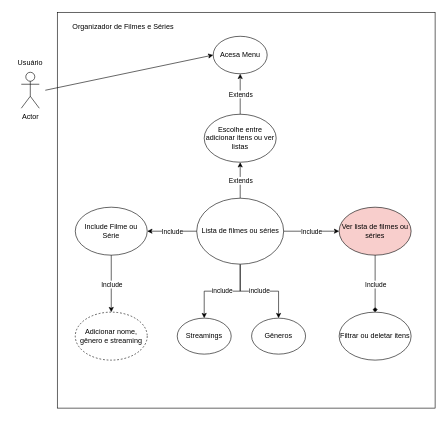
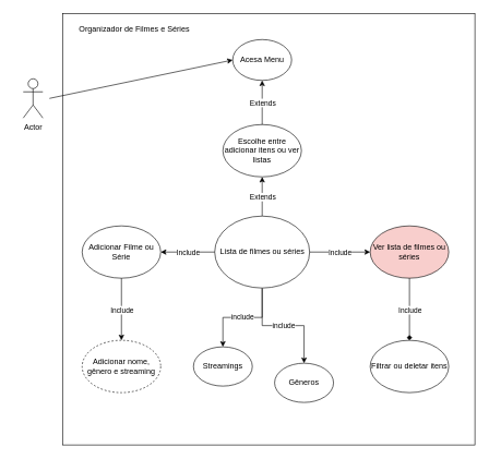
  <mxCell id="0" />
  <mxCell id="1" parent="0" />
  <mxCell id="2" value="" style="rounded=0;whiteSpace=wrap;html=1;movable=0;resizable=0;rotatable=0;deletable=0;editable=0;connectable=0;" vertex="1" parent="1"><mxGeometry x="95" y="20" width="630" height="660" as="geometry" /></mxCell>
  <mxCell id="3" value="Actor" style="shape=umlActor;verticalLabelPosition=bottom;verticalAlign=top;html=1;outlineConnect=0;movable=0;resizable=0;rotatable=0;deletable=0;editable=0;connectable=0;" vertex="1" parent="1"><mxGeometry x="35" y="120" width="30" height="60" as="geometry" /></mxCell>
- <mxCell id="4" value="&lt;div&gt;Usuário&lt;/div&gt;" style="text;html=1;strokeColor=none;fillColor=none;align=center;verticalAlign=middle;whiteSpace=wrap;rounded=0;movable=0;resizable=0;rotatable=0;deletable=0;editable=0;connectable=0;" vertex="1" parent="1"><mxGeometry x="20" y="90" width="60" height="30" as="geometry" /></mxCell>
  <mxCell id="5" value="Organizador de Filmes e Séries" style="text;html=1;strokeColor=none;fillColor=none;align=center;verticalAlign=middle;whiteSpace=wrap;rounded=0;movable=0;resizable=0;rotatable=0;deletable=0;editable=0;connectable=0;" vertex="1" parent="1"><mxGeometry x="95" y="30" width="220" height="30" as="geometry" /></mxCell>
  <mxCell id="6" value="&lt;div&gt;Acesa Menu&lt;/div&gt;" style="ellipse;whiteSpace=wrap;html=1;movable=1;resizable=1;rotatable=1;deletable=1;editable=1;connectable=1;" vertex="1" parent="1"><mxGeometry x="355" y="60" width="90" height="62.5" as="geometry" /></mxCell>
  <mxCell id="7" value="&lt;div&gt;Escolhe entre adicionar itens ou ver listas&lt;/div&gt;" style="ellipse;whiteSpace=wrap;html=1;" vertex="1" parent="1"><mxGeometry x="340" y="190" width="120" height="80" as="geometry" /></mxCell>
- <mxCell id="8" value="&lt;div&gt;Include Filme ou Série&lt;/div&gt;" style="ellipse;whiteSpace=wrap;html=1;" vertex="1" parent="1"><mxGeometry x="125" y="345" width="120" height="80" as="geometry" /></mxCell>
+ <mxCell id="8" value="&lt;div&gt;Adicionar Filme ou Série&lt;/div&gt;" style="ellipse;whiteSpace=wrap;html=1;" vertex="1" parent="1"><mxGeometry x="125" y="345" width="120" height="80" as="geometry" /></mxCell>
  <mxCell id="9" value="Ver lista de filmes ou séries" style="ellipse;whiteSpace=wrap;html=1;fillColor=#f8cecc;" vertex="1" parent="1"><mxGeometry x="565" y="345" width="120" height="80" as="geometry" /></mxCell>
  <mxCell id="10" value="" style="endArrow=classic;html=1;rounded=0;entryX=0;entryY=0.5;entryDx=0;entryDy=0;" edge="1" parent="1" target="6"><mxGeometry width="50" height="50" relative="1" as="geometry"><mxPoint x="75" y="150" as="sourcePoint" /><mxPoint x="125" y="110" as="targetPoint" /></mxGeometry></mxCell>
  <mxCell id="11" value="" style="endArrow=classic;html=1;rounded=0;entryX=0.5;entryY=1;entryDx=0;entryDy=0;exitX=0.5;exitY=0;exitDx=0;exitDy=0;" edge="1" parent="1" source="7" target="6"><mxGeometry relative="1" as="geometry"><mxPoint x="325" y="150" as="sourcePoint" /><mxPoint x="355" y="160" as="targetPoint" /></mxGeometry></mxCell>
  <mxCell id="12" value="Extends" style="edgeLabel;resizable=0;html=1;align=center;verticalAlign=middle;" connectable="0" vertex="1" parent="11"><mxGeometry relative="1" as="geometry" /></mxCell>
  <mxCell id="13" value="" style="endArrow=classic;html=1;rounded=0;exitX=0.5;exitY=0;exitDx=0;exitDy=0;entryX=0.5;entryY=1;entryDx=0;entryDy=0;" edge="1" parent="1" source="17" target="7"><mxGeometry relative="1" as="geometry"><mxPoint x="367.574" y="268.284" as="sourcePoint" /><mxPoint x="565" y="240" as="targetPoint" /></mxGeometry></mxCell>
  <mxCell id="14" value="&lt;div&gt;Extends&lt;/div&gt;" style="edgeLabel;resizable=0;html=1;align=center;verticalAlign=middle;" connectable="0" vertex="1" parent="13"><mxGeometry relative="1" as="geometry" /></mxCell>
  <mxCell id="15" value="include" style="edgeStyle=orthogonalEdgeStyle;rounded=0;orthogonalLoop=1;jettySize=auto;html=1;" edge="1" parent="1" source="17" target="28"><mxGeometry relative="1" as="geometry" /></mxCell>
  <mxCell id="16" value="include" style="edgeStyle=orthogonalEdgeStyle;rounded=0;orthogonalLoop=1;jettySize=auto;html=1;" edge="1" parent="1" source="17" target="29"><mxGeometry relative="1" as="geometry" /></mxCell>
  <mxCell id="17" value="Lista de filmes ou séries" style="ellipse;whiteSpace=wrap;html=1;" vertex="1" parent="1"><mxGeometry x="327.5" y="330" width="145" height="110" as="geometry" /></mxCell>
  <mxCell id="18" value="&lt;div&gt;Filtrar ou deletar itens&lt;/div&gt;" style="ellipse;whiteSpace=wrap;html=1;" vertex="1" parent="1"><mxGeometry x="565" y="520" width="120" height="80" as="geometry" /></mxCell>
  <mxCell id="19" value="" style="endArrow=diamond;html=1;rounded=0;exitX=0.5;exitY=1;exitDx=0;exitDy=0;entryX=0.5;entryY=0;entryDx=0;entryDy=0;" edge="1" parent="1" source="9" target="18"><mxGeometry relative="1" as="geometry"><mxPoint x="452.426" y="268.284" as="sourcePoint" /><mxPoint x="555" y="460" as="targetPoint" /></mxGeometry></mxCell>
  <mxCell id="20" value="Include" style="edgeLabel;resizable=0;html=1;align=center;verticalAlign=middle;" connectable="0" vertex="1" parent="19"><mxGeometry relative="1" as="geometry" /></mxCell>
  <mxCell id="21" value="Adicionar nome, gênero e streaming" style="ellipse;whiteSpace=wrap;html=1;dashed=1;" vertex="1" parent="1"><mxGeometry x="125" y="520" width="120" height="80" as="geometry" /></mxCell>
  <mxCell id="22" value="" style="endArrow=classic;html=1;rounded=0;exitX=0.5;exitY=1;exitDx=0;exitDy=0;entryX=0.5;entryY=0;entryDx=0;entryDy=0;" edge="1" parent="1" source="8" target="21"><mxGeometry relative="1" as="geometry"><mxPoint x="82.426" y="293.284" as="sourcePoint" /><mxPoint x="225" y="470" as="targetPoint" /></mxGeometry></mxCell>
  <mxCell id="23" value="Include" style="edgeLabel;resizable=0;html=1;align=center;verticalAlign=middle;" connectable="0" vertex="1" parent="22"><mxGeometry relative="1" as="geometry" /></mxCell>
  <mxCell id="24" value="" style="endArrow=classic;html=1;rounded=0;entryX=1;entryY=0.5;entryDx=0;entryDy=0;exitX=0;exitY=0.5;exitDx=0;exitDy=0;" edge="1" parent="1" source="17" target="8"><mxGeometry relative="1" as="geometry"><mxPoint x="195" y="530" as="sourcePoint" /><mxPoint x="195" y="435" as="targetPoint" /></mxGeometry></mxCell>
  <mxCell id="25" value="Include" style="edgeLabel;resizable=0;html=1;align=center;verticalAlign=middle;" connectable="0" vertex="1" parent="24"><mxGeometry relative="1" as="geometry" /></mxCell>
  <mxCell id="26" value="" style="endArrow=classic;html=1;rounded=0;entryX=0;entryY=0.5;entryDx=0;entryDy=0;exitX=1;exitY=0.5;exitDx=0;exitDy=0;" edge="1" parent="1" source="17" target="9"><mxGeometry relative="1" as="geometry"><mxPoint x="368.912" y="515.975" as="sourcePoint" /><mxPoint x="255" y="395" as="targetPoint" /></mxGeometry></mxCell>
  <mxCell id="27" value="Include" style="edgeLabel;resizable=0;html=1;align=center;verticalAlign=middle;" connectable="0" vertex="1" parent="26"><mxGeometry relative="1" as="geometry" /></mxCell>
  <mxCell id="28" value="Streamings" style="ellipse;whiteSpace=wrap;html=1;" vertex="1" parent="1"><mxGeometry x="295" y="530" width="90" height="60" as="geometry" /></mxCell>
- <mxCell id="29" value="Gêneros" style="ellipse;whiteSpace=wrap;html=1;" vertex="1" parent="1"><mxGeometry x="419" y="530" width="90" height="60" as="geometry" /></mxCell>
+ <mxCell id="29" value="Gêneros" style="ellipse;whiteSpace=wrap;html=1;" vertex="1" parent="1"><mxGeometry x="419" y="555" width="90" height="60" as="geometry" /></mxCell>
